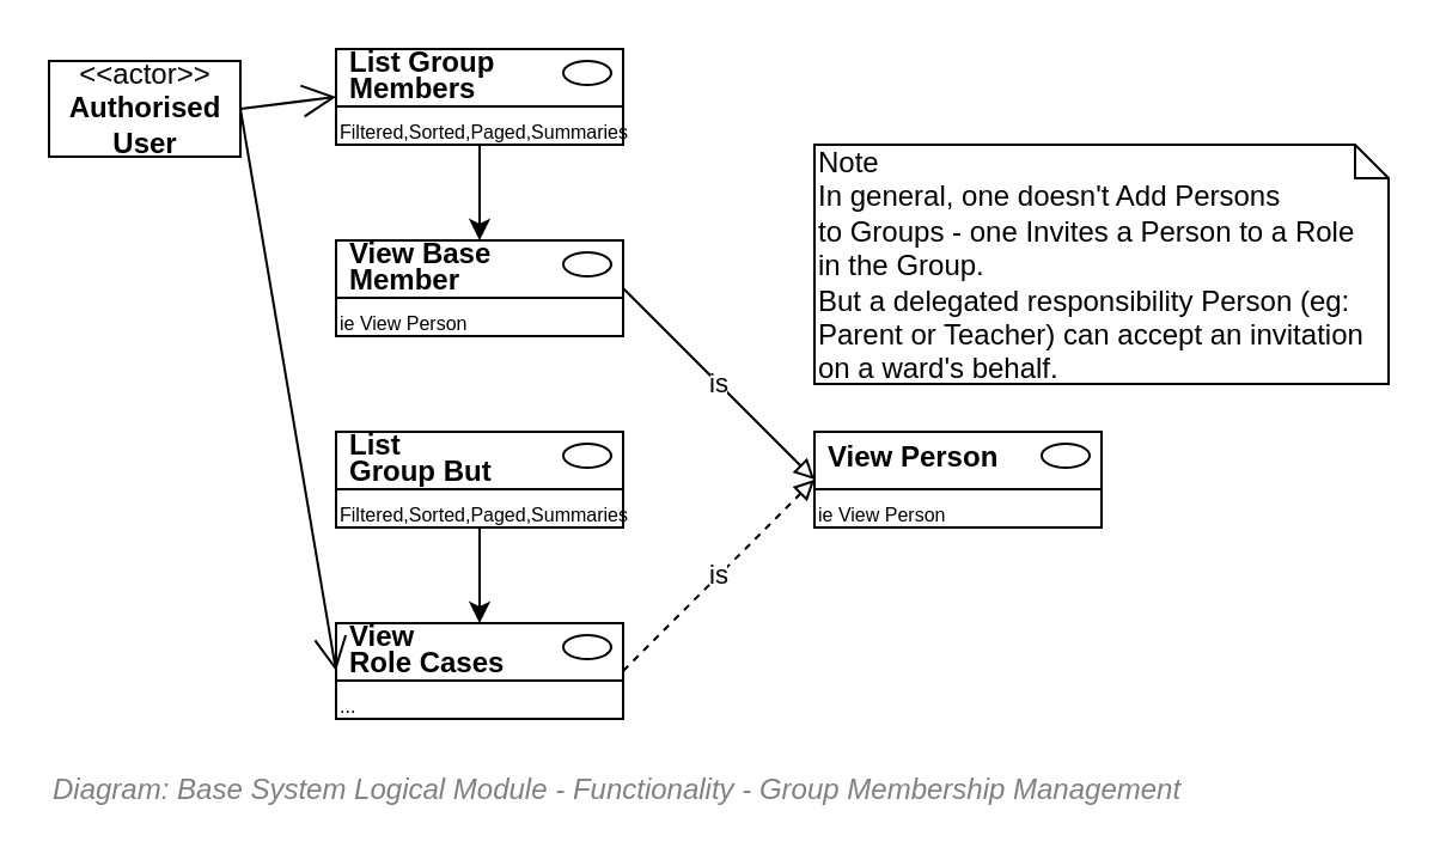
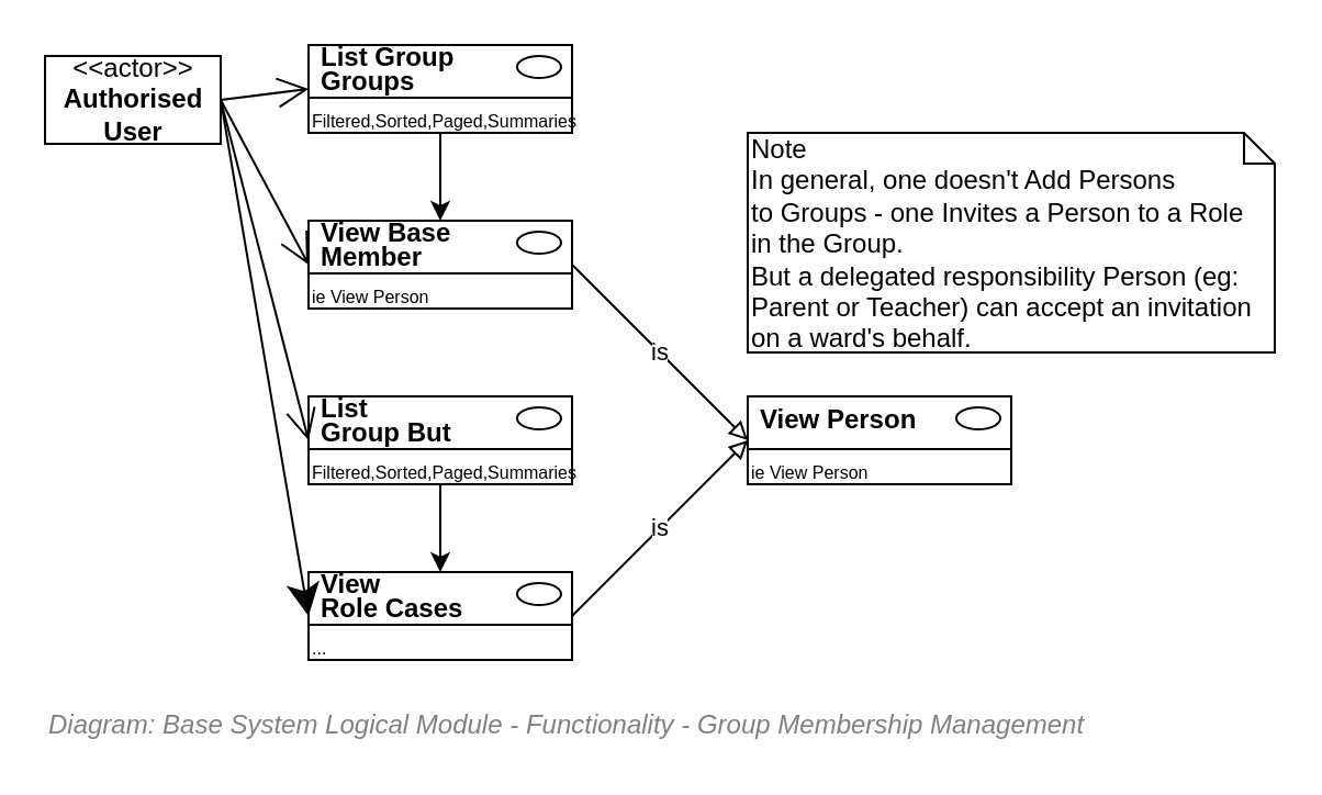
  <mxCell id="0" />
  <mxCell id="1" value="Diagram/Use Cases" parent="0" />
  <mxCell id="2" value="&amp;lt;&amp;lt;actor&amp;gt;&amp;gt;&lt;br&gt;&lt;b&gt;Authorised&lt;br&gt;User&lt;br&gt;&lt;/b&gt;" style="text;html=1;align=center;verticalAlign=middle;dashed=0;fillColor=#ffffff;strokeColor=#000000;" parent="1" vertex="1"><mxGeometry x="20" y="25" width="80" height="40" as="geometry" /></mxCell>
  <mxCell id="3" value="" style="fontStyle=1;align=left;verticalAlign=top;childLayout=stackLayout;horizontal=1;horizontalStack=0;resizeParent=1;resizeParentMax=0;resizeLast=0;marginBottom=0;" parent="1" vertex="1"><mxGeometry x="140" y="20" width="120" height="40" as="geometry" /></mxCell>
- <mxCell id="4" value="&lt;p style=&quot;line-height: 0.9;&quot;&gt;List Group&lt;br&gt;Members&lt;/p&gt;" style="html=1;align=left;spacingLeft=4;verticalAlign=middle;strokeColor=none;fillColor=none;fontStyle=1;spacingTop=2;" parent="3" vertex="1"><mxGeometry width="120" height="20" as="geometry" /></mxCell>
+ <mxCell id="4" value="&lt;p style=&quot;line-height: 0.9;&quot;&gt;List Group&lt;br&gt;Groups&lt;/p&gt;" style="html=1;align=left;spacingLeft=4;verticalAlign=middle;strokeColor=none;fillColor=none;fontStyle=1;spacingTop=2;" parent="3" vertex="1"><mxGeometry width="120" height="20" as="geometry" /></mxCell>
  <mxCell id="5" value="" style="shape=ellipse;" parent="4" vertex="1"><mxGeometry x="1" width="20" height="10" relative="1" as="geometry"><mxPoint x="-25" y="5" as="offset" /></mxGeometry></mxCell>
  <mxCell id="6" value="" style="line;strokeWidth=1;fillColor=none;align=left;verticalAlign=middle;spacingTop=-1;spacingLeft=3;spacingRight=3;rotatable=0;labelPosition=right;points=[];portConstraint=eastwest;" parent="3" vertex="1"><mxGeometry y="20" width="120" height="8" as="geometry" /></mxCell>
  <mxCell id="7" value="Filtered,Sorted,Paged,Summaries" style="html=1;align=left;spacingLeft=4;verticalAlign=top;strokeColor=none;fillColor=none;fontSize=8;spacing=-2;" parent="3" vertex="1"><mxGeometry y="28" width="120" height="12" as="geometry" /></mxCell>
  <mxCell id="8" value="" style="endArrow=open;endFill=1;endSize=12;html=1;strokeColor=#000000;fontSize=12;entryX=0;entryY=1;entryDx=0;entryDy=0;exitX=1;exitY=0.5;exitDx=0;exitDy=0;" parent="1" source="2" target="4" edge="1"><mxGeometry width="160" relative="1" as="geometry"><mxPoint x="100" y="160" as="sourcePoint" /><mxPoint x="150" y="210" as="targetPoint" /></mxGeometry></mxCell>
  <mxCell id="9" value="" style="fontStyle=1;align=left;verticalAlign=top;childLayout=stackLayout;horizontal=1;horizontalStack=0;resizeParent=1;resizeParentMax=0;resizeLast=0;marginBottom=0;" parent="1" vertex="1"><mxGeometry x="140" y="100" width="120" height="40" as="geometry" /></mxCell>
  <mxCell id="10" value="&lt;p style=&quot;line-height: 0.9;&quot;&gt;View Base&lt;br&gt;Member&lt;/p&gt;" style="html=1;align=left;spacingLeft=4;verticalAlign=middle;strokeColor=none;fillColor=none;fontStyle=1;spacingTop=2;" parent="9" vertex="1"><mxGeometry width="120" height="20" as="geometry" /></mxCell>
  <mxCell id="11" value="" style="shape=ellipse;" parent="10" vertex="1"><mxGeometry x="1" width="20" height="10" relative="1" as="geometry"><mxPoint x="-25" y="5" as="offset" /></mxGeometry></mxCell>
  <mxCell id="12" value="" style="line;strokeWidth=1;fillColor=none;align=left;verticalAlign=middle;spacingTop=-1;spacingLeft=3;spacingRight=3;rotatable=0;labelPosition=right;points=[];portConstraint=eastwest;" parent="9" vertex="1"><mxGeometry y="20" width="120" height="8" as="geometry" /></mxCell>
  <mxCell id="13" value="ie View Person" style="html=1;align=left;spacingLeft=4;verticalAlign=top;strokeColor=none;fillColor=none;fontSize=8;spacing=-2;" parent="9" vertex="1"><mxGeometry y="28" width="120" height="12" as="geometry" /></mxCell>
  <mxCell id="14" value="" style="fontStyle=1;align=left;verticalAlign=top;childLayout=stackLayout;horizontal=1;horizontalStack=0;resizeParent=1;resizeParentMax=0;resizeLast=0;marginBottom=0;" parent="1" vertex="1"><mxGeometry x="140" y="180" width="120" height="40" as="geometry" /></mxCell>
  <mxCell id="15" value="&lt;p style=&quot;line-height: 0.9;&quot;&gt;List &lt;br&gt;Group But&lt;/p&gt;" style="html=1;align=left;spacingLeft=4;verticalAlign=middle;strokeColor=none;fillColor=none;fontStyle=1;spacingTop=2;" parent="14" vertex="1"><mxGeometry width="120" height="20" as="geometry" /></mxCell>
  <mxCell id="16" value="" style="shape=ellipse;" parent="15" vertex="1"><mxGeometry x="1" width="20" height="10" relative="1" as="geometry"><mxPoint x="-25" y="5" as="offset" /></mxGeometry></mxCell>
  <mxCell id="17" value="" style="line;strokeWidth=1;fillColor=none;align=left;verticalAlign=middle;spacingTop=-1;spacingLeft=3;spacingRight=3;rotatable=0;labelPosition=right;points=[];portConstraint=eastwest;" parent="14" vertex="1"><mxGeometry y="20" width="120" height="8" as="geometry" /></mxCell>
  <mxCell id="18" value="Filtered,Sorted,Paged,Summaries" style="html=1;align=left;spacingLeft=4;verticalAlign=top;strokeColor=none;fillColor=none;fontSize=8;spacing=-2;" parent="14" vertex="1"><mxGeometry y="28" width="120" height="12" as="geometry" /></mxCell>
+ <mxCell id="19" value="" style="endArrow=open;endFill=1;endSize=12;html=1;strokeColor=#000000;fontSize=12;entryX=0;entryY=1;entryDx=0;entryDy=0;exitX=1;exitY=0.5;exitDx=0;exitDy=0;" parent="1" source="2" target="10" edge="1"><mxGeometry width="160" relative="1" as="geometry"><mxPoint x="110" y="210" as="sourcePoint" /><mxPoint x="150" y="130" as="targetPoint" /></mxGeometry></mxCell>
+ <mxCell id="20" value="" style="endArrow=open;endFill=1;endSize=12;html=1;strokeColor=#000000;fontSize=12;entryX=0;entryY=1;entryDx=0;entryDy=0;exitX=1;exitY=0.5;exitDx=0;exitDy=0;" parent="1" source="2" target="15" edge="1"><mxGeometry width="160" relative="1" as="geometry"><mxPoint x="100" y="200" as="sourcePoint" /><mxPoint x="100" y="290" as="targetPoint" /></mxGeometry></mxCell>
  <mxCell id="21" value="" style="fontStyle=1;align=left;verticalAlign=top;childLayout=stackLayout;horizontal=1;horizontalStack=0;resizeParent=1;resizeParentMax=0;resizeLast=0;marginBottom=0;" parent="1" vertex="1"><mxGeometry x="140" y="260" width="120" height="40" as="geometry" /></mxCell>
  <mxCell id="22" value="&lt;p style=&quot;line-height: 0.9;&quot;&gt;View &lt;br&gt;Role Cases&lt;/p&gt;" style="html=1;align=left;spacingLeft=4;verticalAlign=middle;strokeColor=none;fillColor=none;fontStyle=1;spacingTop=2;" parent="21" vertex="1"><mxGeometry width="120" height="20" as="geometry" /></mxCell>
  <mxCell id="23" value="" style="shape=ellipse;" parent="22" vertex="1"><mxGeometry x="1" width="20" height="10" relative="1" as="geometry"><mxPoint x="-25" y="5" as="offset" /></mxGeometry></mxCell>
  <mxCell id="24" value="" style="line;strokeWidth=1;fillColor=none;align=left;verticalAlign=middle;spacingTop=-1;spacingLeft=3;spacingRight=3;rotatable=0;labelPosition=right;points=[];portConstraint=eastwest;" parent="21" vertex="1"><mxGeometry y="20" width="120" height="8" as="geometry" /></mxCell>
  <mxCell id="25" value="..." style="html=1;align=left;spacingLeft=4;verticalAlign=top;strokeColor=none;fillColor=none;fontSize=8;spacing=-2;" parent="21" vertex="1"><mxGeometry y="28" width="120" height="12" as="geometry" /></mxCell>
  <mxCell id="26" value="Note&lt;br&gt;In general, one doesn't Add Persons&lt;br&gt;to Groups - one Invites a&amp;nbsp;Person to a Role&lt;br&gt;in the Group. &lt;br&gt;But a delegated responsibility Person (eg: Parent or Teacher) can accept an invitation&lt;br&gt;on a ward's behalf.&amp;nbsp;" style="shape=note;whiteSpace=wrap;html=1;size=14;verticalAlign=top;align=left;spacingTop=-6;strokeWidth=1;fillColor=none;fontSize=12;" parent="1" vertex="1"><mxGeometry x="340" y="60" width="240" height="100" as="geometry" /></mxCell>
- <mxCell id="27" value="" style="endArrow=open;endFill=1;endSize=12;html=1;strokeColor=#000000;fontSize=12;entryX=0;entryY=1;entryDx=0;entryDy=0;exitX=1;exitY=0.5;exitDx=0;exitDy=0;" parent="1" source="2" target="22" edge="1"><mxGeometry width="160" relative="1" as="geometry"><mxPoint x="110" y="230" as="sourcePoint" /><mxPoint x="150" y="230" as="targetPoint" /></mxGeometry></mxCell>
+ <mxCell id="27" value="" style="endArrow=classic;endFill=1;endSize=12;html=1;strokeColor=#000000;fontSize=12;entryX=0;entryY=1;entryDx=0;entryDy=0;exitX=1;exitY=0.5;exitDx=0;exitDy=0;" parent="1" source="2" target="22" edge="1"><mxGeometry width="160" relative="1" as="geometry"><mxPoint x="110" y="230" as="sourcePoint" /><mxPoint x="150" y="230" as="targetPoint" /></mxGeometry></mxCell>
  <mxCell id="28" style="edgeStyle=orthogonalEdgeStyle;rounded=0;orthogonalLoop=1;jettySize=auto;html=1;entryX=0.5;entryY=0;entryDx=0;entryDy=0;" parent="1" source="7" target="10" edge="1"><mxGeometry relative="1" as="geometry" /></mxCell>
  <mxCell id="29" style="edgeStyle=orthogonalEdgeStyle;rounded=0;orthogonalLoop=1;jettySize=auto;html=1;entryX=0.5;entryY=0;entryDx=0;entryDy=0;" edge="1" parent="1" source="18" target="22"><mxGeometry relative="1" as="geometry" /></mxCell>
  <mxCell id="30" value="" style="fontStyle=1;align=left;verticalAlign=top;childLayout=stackLayout;horizontal=1;horizontalStack=0;resizeParent=1;resizeParentMax=0;resizeLast=0;marginBottom=0;" vertex="1" parent="1"><mxGeometry x="340" y="180" width="120" height="40" as="geometry" /></mxCell>
  <mxCell id="31" value="&lt;p style=&quot;line-height: 0.9;&quot;&gt;View Person&lt;/p&gt;" style="html=1;align=left;spacingLeft=4;verticalAlign=middle;strokeColor=none;fillColor=none;fontStyle=1;spacingTop=2;" vertex="1" parent="30"><mxGeometry width="120" height="20" as="geometry" /></mxCell>
  <mxCell id="32" value="" style="shape=ellipse;" vertex="1" parent="31"><mxGeometry x="1" width="20" height="10" relative="1" as="geometry"><mxPoint x="-25" y="5" as="offset" /></mxGeometry></mxCell>
  <mxCell id="33" value="" style="line;strokeWidth=1;fillColor=none;align=left;verticalAlign=middle;spacingTop=-1;spacingLeft=3;spacingRight=3;rotatable=0;labelPosition=right;points=[];portConstraint=eastwest;" vertex="1" parent="30"><mxGeometry y="20" width="120" height="8" as="geometry" /></mxCell>
  <mxCell id="34" value="ie View Person" style="html=1;align=left;spacingLeft=4;verticalAlign=top;strokeColor=none;fillColor=none;fontSize=8;spacing=-2;" vertex="1" parent="30"><mxGeometry y="28" width="120" height="12" as="geometry" /></mxCell>
  <mxCell id="35" value="is" style="rounded=0;orthogonalLoop=1;jettySize=auto;html=1;entryX=0;entryY=0;entryDx=0;entryDy=0;entryPerimeter=0;endArrow=block;endFill=0;exitX=1;exitY=1;exitDx=0;exitDy=0;" edge="1" parent="1" source="10" target="33"><mxGeometry relative="1" as="geometry" /></mxCell>
- <mxCell id="36" value="is" style="edgeStyle=none;rounded=0;orthogonalLoop=1;jettySize=auto;html=1;exitX=1;exitY=1;exitDx=0;exitDy=0;endArrow=block;endFill=0;entryX=0;entryY=1;entryDx=0;entryDy=0;dashed=1;" edge="1" parent="1" source="22" target="31"><mxGeometry relative="1" as="geometry"><mxPoint x="340" y="160" as="targetPoint" /></mxGeometry></mxCell>
+ <mxCell id="36" value="is" style="edgeStyle=none;rounded=0;orthogonalLoop=1;jettySize=auto;html=1;exitX=1;exitY=1;exitDx=0;exitDy=0;endArrow=block;endFill=0;entryX=0;entryY=1;entryDx=0;entryDy=0;" edge="1" parent="1" source="22" target="31"><mxGeometry relative="1" as="geometry"><mxPoint x="340" y="160" as="targetPoint" /></mxGeometry></mxCell>
  <mxCell id="37" value="Title/Diagram" parent="0" />
  <mxCell id="38" value="&lt;font style=&quot;font-size: 12px&quot;&gt;&lt;span style=&quot;font-size: 12px&quot;&gt;Diagram: Base System Logical Module -&amp;nbsp;&lt;/span&gt;&lt;span style=&quot;font-size: 12px&quot;&gt;Functionality - Group Membership Management&lt;br&gt;&lt;/span&gt;&lt;/font&gt;" style="text;strokeColor=none;fillColor=none;html=1;fontSize=12;fontStyle=2;verticalAlign=middle;align=left;shadow=0;glass=0;comic=0;opacity=30;fontColor=#808080;" parent="37" vertex="1"><mxGeometry x="20" y="320" width="520" height="20" as="geometry" /></mxCell>
  <mxCell id="39" value="About" parent="0" />
